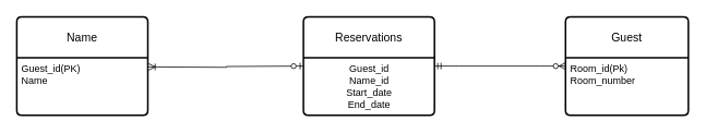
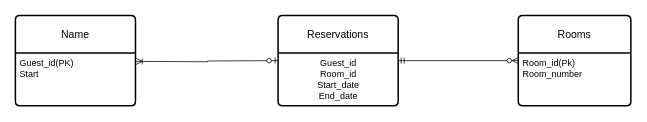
  <mxCell id="0" />
  <mxCell id="1" parent="0" />
  <mxCell id="2" value="Name" style="swimlane;childLayout=stackLayout;horizontal=1;startSize=50;horizontalStack=0;rounded=1;fontSize=14;fontStyle=0;strokeWidth=2;resizeParent=0;resizeLast=1;shadow=0;dashed=0;align=center;arcSize=4;whiteSpace=wrap;html=1;" vertex="1" parent="1"><mxGeometry x="20" y="20" width="160" height="120" as="geometry" /></mxCell>
- <mxCell id="3" value="Guest_id(PK)&lt;div&gt;Name&lt;/div&gt;" style="align=left;strokeColor=none;fillColor=none;spacingLeft=4;fontSize=12;verticalAlign=top;resizable=0;rotatable=0;part=1;html=1;" vertex="1" parent="2"><mxGeometry y="50" width="160" height="70" as="geometry" /></mxCell>
+ <mxCell id="3" value="Guest_id(PK)&lt;div&gt;Start&lt;/div&gt;" style="align=left;strokeColor=none;fillColor=none;spacingLeft=4;fontSize=12;verticalAlign=top;resizable=0;rotatable=0;part=1;html=1;" vertex="1" parent="2"><mxGeometry y="50" width="160" height="70" as="geometry" /></mxCell>
  <mxCell id="4" value="Reservations" style="swimlane;childLayout=stackLayout;horizontal=1;startSize=50;horizontalStack=0;rounded=1;fontSize=14;fontStyle=0;strokeWidth=2;resizeParent=0;resizeLast=1;shadow=0;dashed=0;align=center;arcSize=4;whiteSpace=wrap;html=1;" vertex="1" parent="1"><mxGeometry x="370" y="20" width="160" height="120" as="geometry" /></mxCell>
- <mxCell id="5" value="Guest_id&lt;div&gt;Name_id&lt;/div&gt;&lt;div&gt;Start_date&lt;/div&gt;&lt;div&gt;End_date&lt;/div&gt;" style="text;html=1;align=center;verticalAlign=middle;resizable=0;points=[];autosize=1;strokeColor=none;fillColor=none;" vertex="1" parent="4"><mxGeometry y="50" width="160" height="70" as="geometry" /></mxCell>
- <mxCell id="6" value="Guest" style="swimlane;childLayout=stackLayout;horizontal=1;startSize=50;horizontalStack=0;rounded=1;fontSize=14;fontStyle=0;strokeWidth=2;resizeParent=0;resizeLast=1;shadow=0;dashed=0;align=center;arcSize=4;whiteSpace=wrap;html=1;" vertex="1" parent="1"><mxGeometry x="690" y="20" width="150" height="120" as="geometry" /></mxCell>
+ <mxCell id="5" value="Guest_id&lt;div&gt;Room_id&lt;/div&gt;&lt;div&gt;Start_date&lt;/div&gt;&lt;div&gt;End_date&lt;/div&gt;" style="text;html=1;align=center;verticalAlign=middle;resizable=0;points=[];autosize=1;strokeColor=none;fillColor=none;" vertex="1" parent="4"><mxGeometry y="50" width="160" height="70" as="geometry" /></mxCell>
+ <mxCell id="6" value="Rooms" style="swimlane;childLayout=stackLayout;horizontal=1;startSize=50;horizontalStack=0;rounded=1;fontSize=14;fontStyle=0;strokeWidth=2;resizeParent=0;resizeLast=1;shadow=0;dashed=0;align=center;arcSize=4;whiteSpace=wrap;html=1;" vertex="1" parent="1"><mxGeometry x="690" y="20" width="150" height="120" as="geometry" /></mxCell>
  <mxCell id="7" value="Room_id(Pk)&lt;div&gt;Room_number&lt;/div&gt;" style="align=left;strokeColor=none;fillColor=none;spacingLeft=4;fontSize=12;verticalAlign=top;resizable=0;rotatable=0;part=1;html=1;" vertex="1" parent="6"><mxGeometry y="50" width="150" height="70" as="geometry" /></mxCell>
  <mxCell id="8" value="" style="edgeStyle=orthogonalEdgeStyle;fontSize=12;html=1;endArrow=ERoneToMany;startArrow=ERzeroToOne;rounded=0;exitX=-0.006;exitY=0.3;exitDx=0;exitDy=0;exitPerimeter=0;" edge="1" parent="1"><mxGeometry width="100" height="100" relative="1" as="geometry"><mxPoint x="370" y="80" as="sourcePoint" /><mxPoint x="180.96" y="81" as="targetPoint" /></mxGeometry></mxCell>
  <mxCell id="9" value="" style="edgeStyle=entityRelationEdgeStyle;fontSize=12;html=1;endArrow=ERzeroToMany;startArrow=ERmandOne;rounded=0;" edge="1" parent="1"><mxGeometry width="100" height="100" relative="1" as="geometry"><mxPoint x="530" y="80" as="sourcePoint" /><mxPoint x="690" y="80" as="targetPoint" /></mxGeometry></mxCell>
